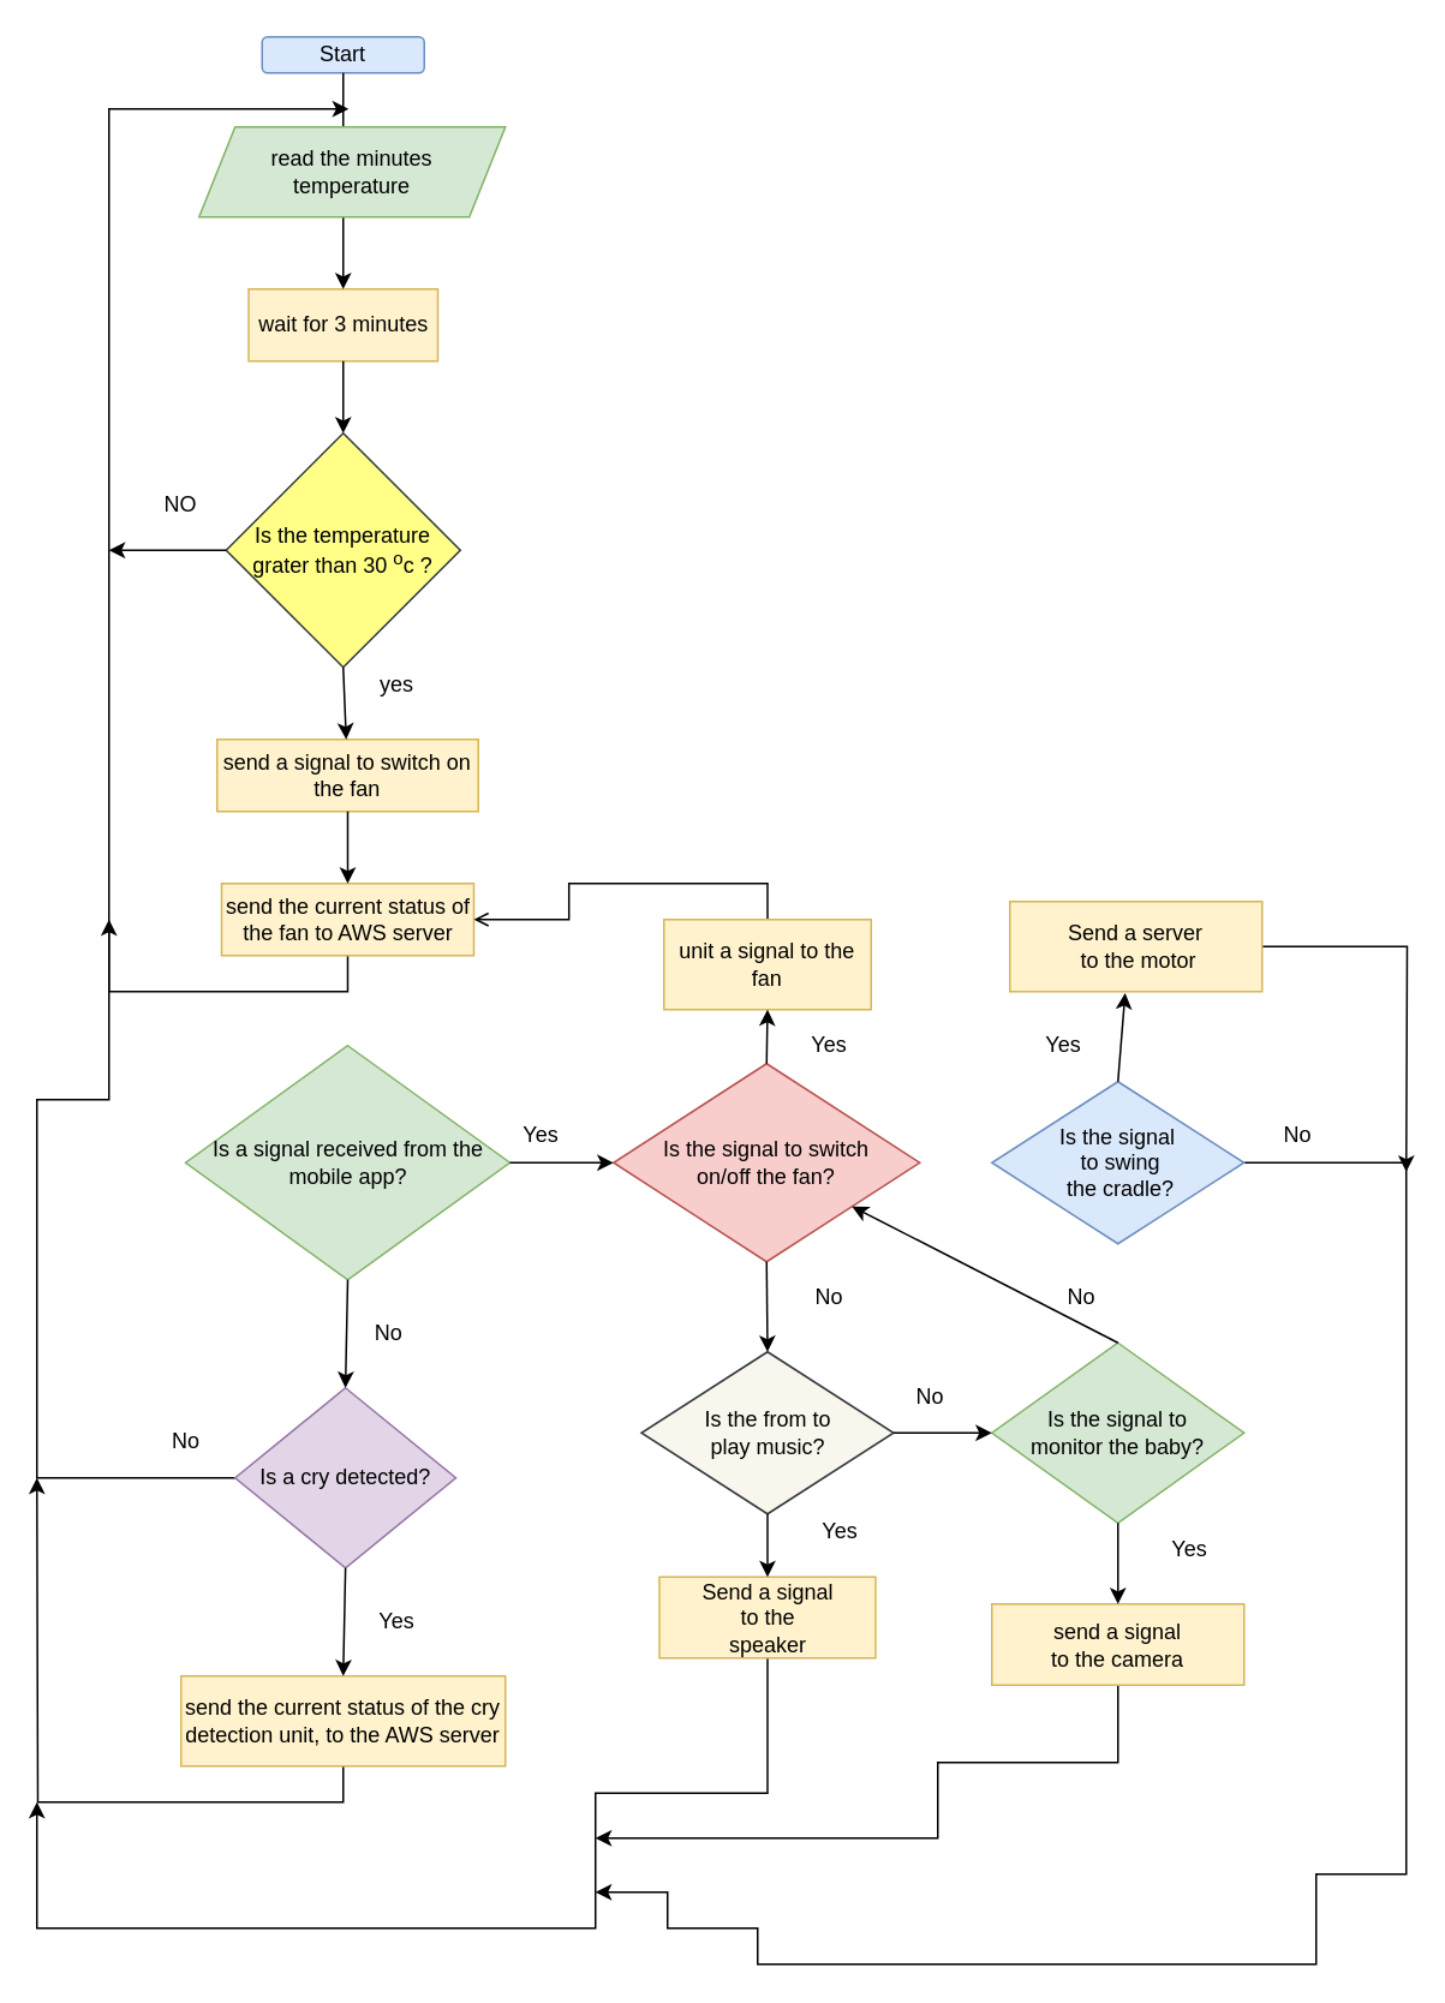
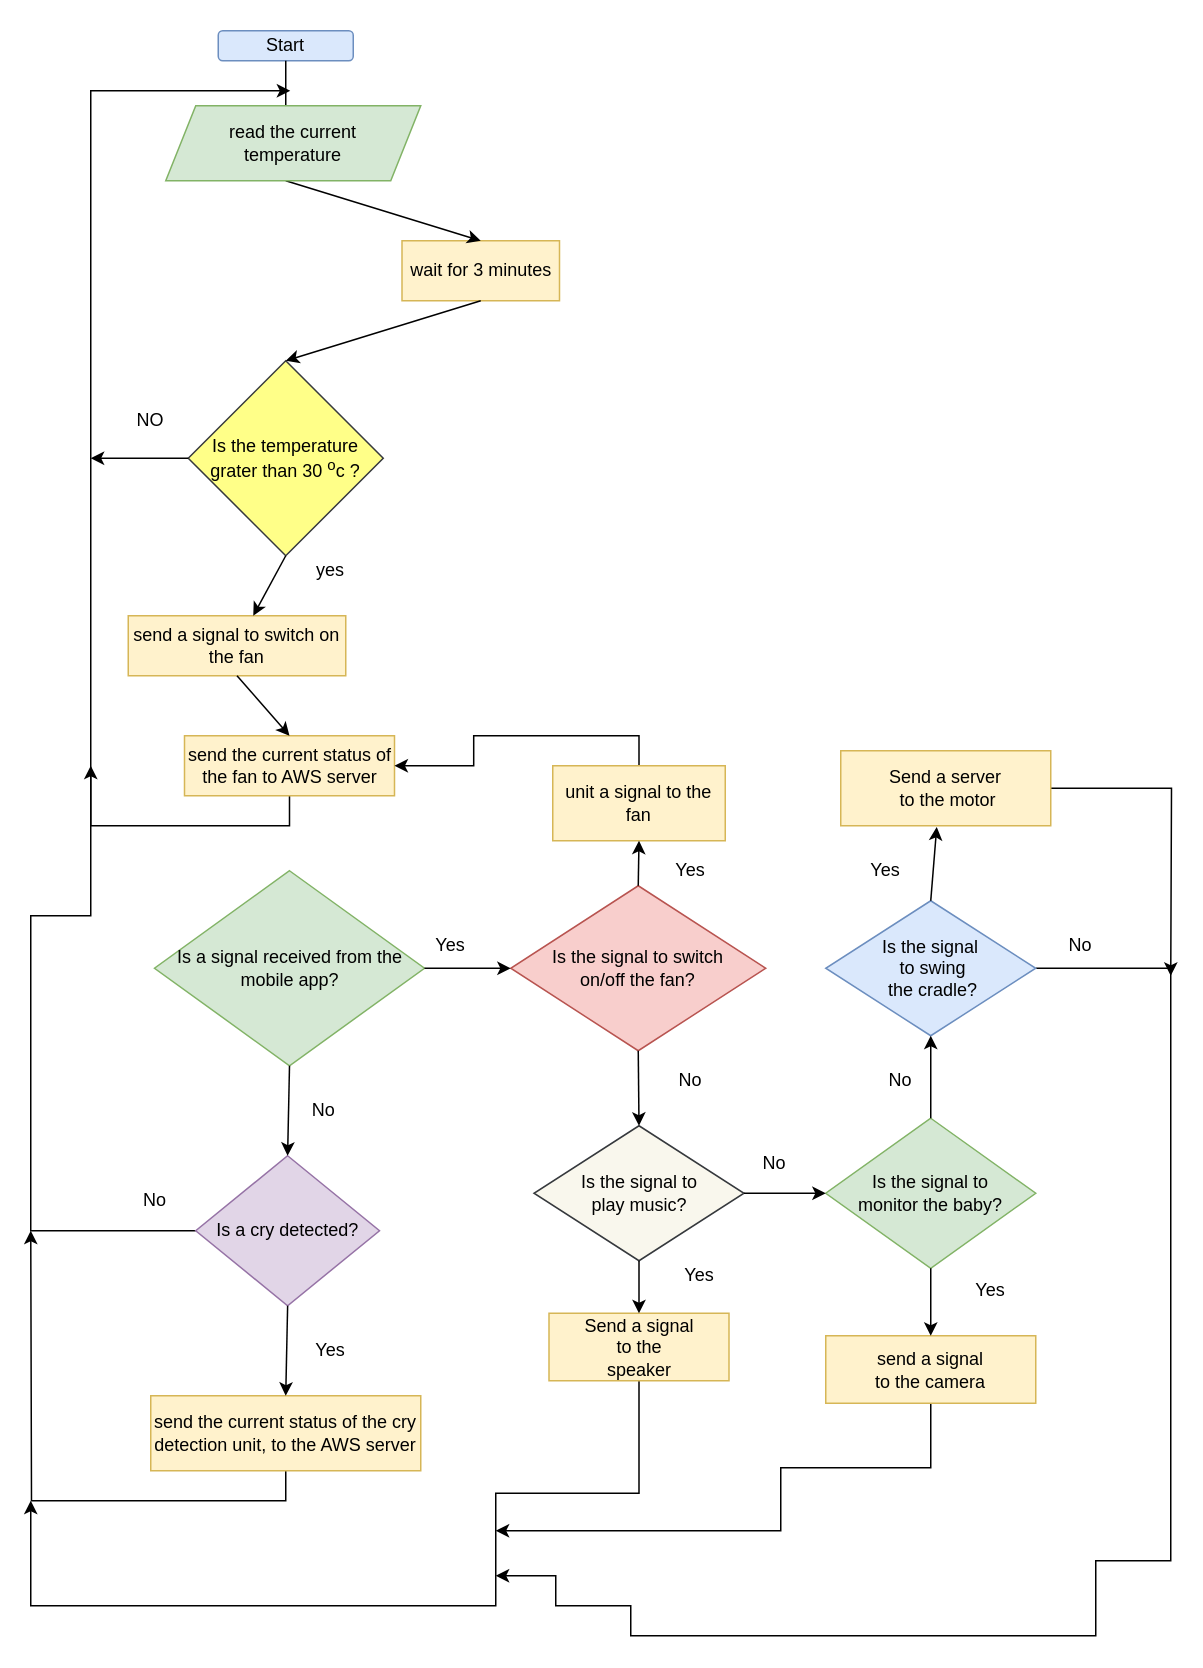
  <mxCell id="0" />
  <mxCell id="1" parent="0" />
  <mxCell id="2" value="Start" style="rounded=1;whiteSpace=wrap;html=1;fillColor=#dae8fc;strokeColor=#6c8ebf;" parent="1" vertex="1"><mxGeometry x="145" y="20" width="90" height="20" as="geometry" /></mxCell>
- <mxCell id="3" value="wait for 3 minutes" style="rounded=0;whiteSpace=wrap;html=1;fillColor=#fff2cc;strokeColor=#d6b656;" parent="1" vertex="1"><mxGeometry x="137.5" y="160" width="105" height="40" as="geometry" /></mxCell>
+ <mxCell id="3" value="wait for 3 minutes" style="rounded=0;whiteSpace=wrap;html=1;fillColor=#fff2cc;strokeColor=#d6b656;" parent="1" vertex="1"><mxGeometry x="267.5" y="160" width="105" height="40" as="geometry" /></mxCell>
  <mxCell id="4" value="Is the temperature grater than 30 &lt;sup&gt;o&lt;/sup&gt;c ?" style="rhombus;whiteSpace=wrap;html=1;fillColor=#ffff88;strokeColor=#36393d;" parent="1" vertex="1"><mxGeometry x="125" y="240" width="130" height="130" as="geometry" /></mxCell>
  <mxCell id="5" style="edgeStyle=orthogonalEdgeStyle;rounded=0;orthogonalLoop=1;jettySize=auto;html=1;exitX=0.5;exitY=1;exitDx=0;exitDy=0;" parent="1" source="4" target="4" edge="1"><mxGeometry relative="1" as="geometry" /></mxCell>
  <mxCell id="6" value="" style="endArrow=classic;html=1;exitX=0.5;exitY=1;exitDx=0;exitDy=0;entryX=0.5;entryY=0;entryDx=0;entryDy=0;" parent="1" source="2" edge="1"><mxGeometry width="50" height="50" relative="1" as="geometry"><mxPoint x="400" y="290" as="sourcePoint" /><mxPoint x="190" y="80" as="targetPoint" /></mxGeometry></mxCell>
  <mxCell id="7" value="" style="endArrow=classic;html=1;exitX=0.5;exitY=1;exitDx=0;exitDy=0;entryX=0.5;entryY=0;entryDx=0;entryDy=0;" parent="1" target="3" edge="1"><mxGeometry width="50" height="50" relative="1" as="geometry"><mxPoint x="190" y="120" as="sourcePoint" /><mxPoint x="450" y="240" as="targetPoint" /></mxGeometry></mxCell>
  <mxCell id="8" value="" style="endArrow=classic;html=1;exitX=0.5;exitY=1;exitDx=0;exitDy=0;entryX=0.5;entryY=0;entryDx=0;entryDy=0;" parent="1" source="3" target="4" edge="1"><mxGeometry width="50" height="50" relative="1" as="geometry"><mxPoint x="400" y="290" as="sourcePoint" /><mxPoint x="450" y="240" as="targetPoint" /></mxGeometry></mxCell>
  <mxCell id="9" style="edgeStyle=orthogonalEdgeStyle;rounded=0;orthogonalLoop=1;jettySize=auto;html=1;exitX=0.5;exitY=1;exitDx=0;exitDy=0;" parent="1" source="4" target="4" edge="1"><mxGeometry relative="1" as="geometry" /></mxCell>
- <mxCell id="10" value="send a signal to switch on the fan" style="rounded=0;whiteSpace=wrap;html=1;fillColor=#fff2cc;strokeColor=#d6b656;" parent="1" vertex="1"><mxGeometry x="120" y="410" width="145" height="40" as="geometry" /></mxCell>
+ <mxCell id="10" value="send a signal to switch on the fan" style="rounded=0;whiteSpace=wrap;html=1;fillColor=#fff2cc;strokeColor=#d6b656;" parent="1" vertex="1"><mxGeometry x="85" y="410" width="145" height="40" as="geometry" /></mxCell>
  <mxCell id="11" value="" style="endArrow=classic;html=1;exitX=0.5;exitY=1;exitDx=0;exitDy=0;" parent="1" source="4" target="10" edge="1"><mxGeometry width="50" height="50" relative="1" as="geometry"><mxPoint x="400" y="370" as="sourcePoint" /><mxPoint x="450" y="320" as="targetPoint" /></mxGeometry></mxCell>
  <mxCell id="12" value="yes" style="text;html=1;strokeColor=none;fillColor=none;align=center;verticalAlign=middle;whiteSpace=wrap;rounded=0;" parent="1" vertex="1"><mxGeometry x="200" y="370" width="40" height="20" as="geometry" /></mxCell>
  <mxCell id="13" style="edgeStyle=orthogonalEdgeStyle;rounded=0;orthogonalLoop=1;jettySize=auto;html=1;exitX=0.5;exitY=1;exitDx=0;exitDy=0;" parent="1" source="14" edge="1"><mxGeometry relative="1" as="geometry"><mxPoint x="193" y="60" as="targetPoint" /><Array as="points"><mxPoint x="193" y="550" /><mxPoint x="60" y="550" /></Array></mxGeometry></mxCell>
  <mxCell id="14" value="send the current status of the fan to AWS server" style="rounded=0;whiteSpace=wrap;html=1;fillColor=#fff2cc;strokeColor=#d6b656;" parent="1" vertex="1"><mxGeometry x="122.5" y="490" width="140" height="40" as="geometry" /></mxCell>
  <mxCell id="15" value="" style="endArrow=classic;html=1;exitX=0.5;exitY=1;exitDx=0;exitDy=0;entryX=0.5;entryY=0;entryDx=0;entryDy=0;" parent="1" source="10" target="14" edge="1"><mxGeometry width="50" height="50" relative="1" as="geometry"><mxPoint x="400" y="280" as="sourcePoint" /><mxPoint x="450" y="230" as="targetPoint" /></mxGeometry></mxCell>
  <mxCell id="16" value="Is a signal received from the mobile app?&lt;br&gt;" style="rhombus;whiteSpace=wrap;html=1;fillColor=#d5e8d4;strokeColor=#82b366;" parent="1" vertex="1"><mxGeometry x="102.5" y="580" width="180" height="130" as="geometry" /></mxCell>
  <mxCell id="17" style="edgeStyle=orthogonalEdgeStyle;rounded=0;orthogonalLoop=1;jettySize=auto;html=1;exitX=0;exitY=0.5;exitDx=0;exitDy=0;" parent="1" source="18" edge="1"><mxGeometry relative="1" as="geometry"><mxPoint x="60" y="510" as="targetPoint" /><Array as="points"><mxPoint x="20" y="820" /><mxPoint x="20" y="610" /><mxPoint x="60" y="610" /></Array></mxGeometry></mxCell>
  <mxCell id="18" value="Is a cry detected?" style="rhombus;whiteSpace=wrap;html=1;fillColor=#e1d5e7;strokeColor=#9673a6;" parent="1" vertex="1"><mxGeometry x="130" y="770" width="122.5" height="100" as="geometry" /></mxCell>
  <mxCell id="19" value="" style="endArrow=classic;html=1;exitX=0.5;exitY=1;exitDx=0;exitDy=0;entryX=0.5;entryY=0;entryDx=0;entryDy=0;" parent="1" source="16" target="18" edge="1"><mxGeometry width="50" height="50" relative="1" as="geometry"><mxPoint x="420" y="670" as="sourcePoint" /><mxPoint x="470" y="620" as="targetPoint" /></mxGeometry></mxCell>
  <mxCell id="20" value="No" style="text;html=1;align=center;verticalAlign=middle;resizable=0;points=[];autosize=1;" parent="1" vertex="1"><mxGeometry x="200" y="730" width="30" height="20" as="geometry" /></mxCell>
  <mxCell id="21" value="No" style="text;html=1;strokeColor=none;fillColor=none;align=center;verticalAlign=middle;whiteSpace=wrap;rounded=0;" parent="1" vertex="1"><mxGeometry x="82.5" y="790" width="40" height="20" as="geometry" /></mxCell>
  <mxCell id="22" style="edgeStyle=orthogonalEdgeStyle;rounded=0;orthogonalLoop=1;jettySize=auto;html=1;exitX=0.5;exitY=1;exitDx=0;exitDy=0;" parent="1" source="23" edge="1"><mxGeometry relative="1" as="geometry"><mxPoint x="20" y="820" as="targetPoint" /></mxGeometry></mxCell>
  <mxCell id="23" value="send the current status of the cry detection unit, to the AWS server" style="rounded=0;whiteSpace=wrap;html=1;fillColor=#fff2cc;strokeColor=#d6b656;" parent="1" vertex="1"><mxGeometry x="100" y="930" width="180" height="50" as="geometry" /></mxCell>
  <mxCell id="24" value="" style="endArrow=classic;html=1;exitX=0.5;exitY=1;exitDx=0;exitDy=0;entryX=0.5;entryY=0;entryDx=0;entryDy=0;" parent="1" source="18" target="23" edge="1"><mxGeometry width="50" height="50" relative="1" as="geometry"><mxPoint x="420" y="860" as="sourcePoint" /><mxPoint x="470" y="810" as="targetPoint" /></mxGeometry></mxCell>
  <mxCell id="25" value="Yes" style="text;html=1;strokeColor=none;fillColor=none;align=center;verticalAlign=middle;whiteSpace=wrap;rounded=0;" parent="1" vertex="1"><mxGeometry x="200" y="890" width="40" height="20" as="geometry" /></mxCell>
  <mxCell id="26" value="" style="endArrow=classic;html=1;exitX=0;exitY=0.5;exitDx=0;exitDy=0;" parent="1" source="4" edge="1"><mxGeometry width="50" height="50" relative="1" as="geometry"><mxPoint x="440" y="320" as="sourcePoint" /><mxPoint x="60" y="305" as="targetPoint" /></mxGeometry></mxCell>
  <mxCell id="27" value="NO" style="text;html=1;strokeColor=none;fillColor=none;align=center;verticalAlign=middle;whiteSpace=wrap;rounded=0;" parent="1" vertex="1"><mxGeometry x="80" y="270" width="40" height="20" as="geometry" /></mxCell>
  <mxCell id="28" value="Is the signal to switch &lt;br&gt;on/off the fan?" style="rhombus;whiteSpace=wrap;html=1;fillColor=#f8cecc;strokeColor=#b85450;" parent="1" vertex="1"><mxGeometry x="340" y="590" width="170" height="110" as="geometry" /></mxCell>
  <mxCell id="29" value="" style="endArrow=classic;html=1;exitX=1;exitY=0.5;exitDx=0;exitDy=0;entryX=0;entryY=0.5;entryDx=0;entryDy=0;" parent="1" source="16" target="28" edge="1"><mxGeometry width="50" height="50" relative="1" as="geometry"><mxPoint x="440" y="700" as="sourcePoint" /><mxPoint x="490" y="650" as="targetPoint" /></mxGeometry></mxCell>
  <mxCell id="30" value="Yes" style="text;html=1;strokeColor=none;fillColor=none;align=center;verticalAlign=middle;whiteSpace=wrap;rounded=0;" parent="1" vertex="1"><mxGeometry x="280" y="620" width="40" height="20" as="geometry" /></mxCell>
- <mxCell id="31" style="edgeStyle=orthogonalEdgeStyle;rounded=0;orthogonalLoop=1;jettySize=auto;html=1;exitX=0.5;exitY=0;exitDx=0;exitDy=0;entryX=1;entryY=0.5;entryDx=0;entryDy=0;endArrow=open;" parent="1" source="32" target="14" edge="1"><mxGeometry relative="1" as="geometry" /></mxCell>
+ <mxCell id="31" style="edgeStyle=orthogonalEdgeStyle;rounded=0;orthogonalLoop=1;jettySize=auto;html=1;exitX=0.5;exitY=0;exitDx=0;exitDy=0;entryX=1;entryY=0.5;entryDx=0;entryDy=0;" parent="1" source="32" target="14" edge="1"><mxGeometry relative="1" as="geometry" /></mxCell>
  <mxCell id="32" value="unit a signal to the fan" style="rounded=0;whiteSpace=wrap;html=1;fillColor=#fff2cc;strokeColor=#d6b656;" parent="1" vertex="1"><mxGeometry x="368" y="510" width="115" height="50" as="geometry" /></mxCell>
  <mxCell id="33" value="" style="endArrow=classic;html=1;exitX=0.5;exitY=0;exitDx=0;exitDy=0;entryX=0.5;entryY=1;entryDx=0;entryDy=0;" parent="1" source="28" target="32" edge="1"><mxGeometry width="50" height="50" relative="1" as="geometry"><mxPoint x="440" y="660" as="sourcePoint" /><mxPoint x="490" y="610" as="targetPoint" /></mxGeometry></mxCell>
  <mxCell id="34" value="Yes" style="text;html=1;strokeColor=none;fillColor=none;align=center;verticalAlign=middle;whiteSpace=wrap;rounded=0;" parent="1" vertex="1"><mxGeometry x="440" y="570" width="40" height="20" as="geometry" /></mxCell>
- <mxCell id="35" value="Is the from to &lt;br&gt;play music?" style="rhombus;whiteSpace=wrap;html=1;fillColor=#f9f7ed;strokeColor=#36393d;" parent="1" vertex="1"><mxGeometry x="355.5" y="750" width="140" height="90" as="geometry" /></mxCell>
+ <mxCell id="35" value="Is the signal to &lt;br&gt;play music?" style="rhombus;whiteSpace=wrap;html=1;fillColor=#f9f7ed;strokeColor=#36393d;" parent="1" vertex="1"><mxGeometry x="355.5" y="750" width="140" height="90" as="geometry" /></mxCell>
  <mxCell id="36" value="" style="endArrow=classic;html=1;exitX=0.5;exitY=1;exitDx=0;exitDy=0;entryX=0.5;entryY=0;entryDx=0;entryDy=0;" parent="1" source="28" target="35" edge="1"><mxGeometry width="50" height="50" relative="1" as="geometry"><mxPoint x="440" y="800" as="sourcePoint" /><mxPoint x="490" y="750" as="targetPoint" /></mxGeometry></mxCell>
  <mxCell id="37" style="edgeStyle=orthogonalEdgeStyle;rounded=0;orthogonalLoop=1;jettySize=auto;html=1;" parent="1" source="38" edge="1"><mxGeometry relative="1" as="geometry"><mxPoint x="20" y="1000" as="targetPoint" /><Array as="points"><mxPoint x="426" y="995" /><mxPoint x="330" y="995" /><mxPoint x="330" y="1070" /></Array></mxGeometry></mxCell>
  <mxCell id="38" value="Send a signal&lt;br&gt;&amp;nbsp;to the&amp;nbsp;&lt;br&gt;speaker" style="rounded=0;whiteSpace=wrap;html=1;fillColor=#fff2cc;strokeColor=#d6b656;" parent="1" vertex="1"><mxGeometry x="365.5" y="875" width="120" height="45" as="geometry" /></mxCell>
  <mxCell id="39" value="" style="endArrow=classic;html=1;exitX=0.5;exitY=1;exitDx=0;exitDy=0;entryX=0.5;entryY=0;entryDx=0;entryDy=0;" parent="1" source="35" target="38" edge="1"><mxGeometry width="50" height="50" relative="1" as="geometry"><mxPoint x="440" y="860" as="sourcePoint" /><mxPoint x="490" y="810" as="targetPoint" /></mxGeometry></mxCell>
  <mxCell id="40" value="No" style="text;html=1;strokeColor=none;fillColor=none;align=center;verticalAlign=middle;whiteSpace=wrap;rounded=0;" parent="1" vertex="1"><mxGeometry x="440" y="710" width="40" height="20" as="geometry" /></mxCell>
  <mxCell id="41" value="Yes" style="text;html=1;strokeColor=none;fillColor=none;align=center;verticalAlign=middle;whiteSpace=wrap;rounded=0;" parent="1" vertex="1"><mxGeometry x="445.5" y="840" width="40" height="20" as="geometry" /></mxCell>
  <mxCell id="42" value="Is the signal to &lt;br&gt;monitor the baby?" style="rhombus;whiteSpace=wrap;html=1;fillColor=#d5e8d4;strokeColor=#82b366;" parent="1" vertex="1"><mxGeometry x="550" y="745" width="140" height="100" as="geometry" /></mxCell>
  <mxCell id="43" value="" style="endArrow=classic;html=1;exitX=1;exitY=0.5;exitDx=0;exitDy=0;entryX=0;entryY=0.5;entryDx=0;entryDy=0;" parent="1" source="35" target="42" edge="1"><mxGeometry width="50" height="50" relative="1" as="geometry"><mxPoint x="440" y="710" as="sourcePoint" /><mxPoint x="490" y="660" as="targetPoint" /></mxGeometry></mxCell>
  <mxCell id="44" style="edgeStyle=orthogonalEdgeStyle;rounded=0;orthogonalLoop=1;jettySize=auto;html=1;exitX=0.5;exitY=1;exitDx=0;exitDy=0;" parent="1" source="45" edge="1"><mxGeometry relative="1" as="geometry"><mxPoint x="330" y="1020" as="targetPoint" /><Array as="points"><mxPoint x="620" y="978" /><mxPoint x="520" y="978" /><mxPoint x="520" y="1020" /><mxPoint x="430" y="1020" /></Array></mxGeometry></mxCell>
  <mxCell id="45" value="send a signal &lt;br&gt;to the camera" style="rounded=0;whiteSpace=wrap;html=1;fillColor=#fff2cc;strokeColor=#d6b656;" parent="1" vertex="1"><mxGeometry x="550" y="890" width="140" height="45" as="geometry" /></mxCell>
  <mxCell id="46" value="" style="endArrow=classic;html=1;exitX=0.5;exitY=1;exitDx=0;exitDy=0;entryX=0.5;entryY=0;entryDx=0;entryDy=0;" parent="1" source="42" target="45" edge="1"><mxGeometry width="50" height="50" relative="1" as="geometry"><mxPoint x="440" y="800" as="sourcePoint" /><mxPoint x="490" y="750" as="targetPoint" /></mxGeometry></mxCell>
  <mxCell id="47" value="Yes" style="text;html=1;strokeColor=none;fillColor=none;align=center;verticalAlign=middle;whiteSpace=wrap;rounded=0;" parent="1" vertex="1"><mxGeometry x="640" y="850" width="40" height="20" as="geometry" /></mxCell>
  <mxCell id="48" value="No" style="text;html=1;strokeColor=none;fillColor=none;align=center;verticalAlign=middle;whiteSpace=wrap;rounded=0;" parent="1" vertex="1"><mxGeometry x="495.5" y="745" width="40" height="60" as="geometry" /></mxCell>
  <mxCell id="49" style="edgeStyle=orthogonalEdgeStyle;rounded=0;orthogonalLoop=1;jettySize=auto;html=1;exitX=1;exitY=0.5;exitDx=0;exitDy=0;" parent="1" source="50" edge="1"><mxGeometry relative="1" as="geometry"><mxPoint x="330" y="1050" as="targetPoint" /><Array as="points"><mxPoint x="780" y="645" /><mxPoint x="780" y="1040" /><mxPoint x="730" y="1040" /><mxPoint x="730" y="1090" /><mxPoint x="420" y="1090" /><mxPoint x="420" y="1070" /><mxPoint x="370" y="1070" /><mxPoint x="370" y="1050" /></Array></mxGeometry></mxCell>
  <mxCell id="50" value="Is the signal&lt;br&gt;&amp;nbsp;to swing&lt;br&gt;&amp;nbsp;the cradle?" style="rhombus;whiteSpace=wrap;html=1;fillColor=#dae8fc;strokeColor=#6c8ebf;" parent="1" vertex="1"><mxGeometry x="550" y="600" width="140" height="90" as="geometry" /></mxCell>
- <mxCell id="51" value="" style="endArrow=classic;html=1;exitX=0.5;exitY=0;exitDx=0;exitDy=0;" parent="1" source="42" target="28" edge="1"><mxGeometry width="50" height="50" relative="1" as="geometry"><mxPoint x="620" y="740" as="sourcePoint" /><mxPoint x="490" y="650" as="targetPoint" /></mxGeometry></mxCell>
+ <mxCell id="51" value="" style="endArrow=classic;html=1;entryX=0.5;entryY=1;entryDx=0;entryDy=0;exitX=0.5;exitY=0;exitDx=0;exitDy=0;" parent="1" source="42" target="50" edge="1"><mxGeometry width="50" height="50" relative="1" as="geometry"><mxPoint x="620" y="740" as="sourcePoint" /><mxPoint x="490" y="650" as="targetPoint" /></mxGeometry></mxCell>
  <mxCell id="52" value="No" style="text;html=1;strokeColor=none;fillColor=none;align=center;verticalAlign=middle;whiteSpace=wrap;rounded=0;" parent="1" vertex="1"><mxGeometry x="580" y="710" width="40" height="20" as="geometry" /></mxCell>
  <mxCell id="53" style="edgeStyle=orthogonalEdgeStyle;rounded=0;orthogonalLoop=1;jettySize=auto;html=1;exitX=1;exitY=0.5;exitDx=0;exitDy=0;" parent="1" source="54" edge="1"><mxGeometry relative="1" as="geometry"><mxPoint x="780" y="650" as="targetPoint" /></mxGeometry></mxCell>
  <mxCell id="54" value="Send a server&lt;br&gt;&amp;nbsp;to the motor" style="rounded=0;whiteSpace=wrap;html=1;fillColor=#fff2cc;strokeColor=#d6b656;" parent="1" vertex="1"><mxGeometry x="560" y="500" width="140" height="50" as="geometry" /></mxCell>
  <mxCell id="55" value="" style="endArrow=classic;html=1;exitX=0.5;exitY=0;exitDx=0;exitDy=0;entryX=0.457;entryY=1.016;entryDx=0;entryDy=0;entryPerimeter=0;" parent="1" source="50" target="54" edge="1"><mxGeometry width="50" height="50" relative="1" as="geometry"><mxPoint x="440" y="800" as="sourcePoint" /><mxPoint x="490" y="750" as="targetPoint" /></mxGeometry></mxCell>
  <mxCell id="56" value="Yes" style="text;html=1;strokeColor=none;fillColor=none;align=center;verticalAlign=middle;whiteSpace=wrap;rounded=0;" parent="1" vertex="1"><mxGeometry x="570" y="570" width="40" height="20" as="geometry" /></mxCell>
  <mxCell id="57" value="No&lt;br&gt;" style="text;html=1;strokeColor=none;fillColor=none;align=center;verticalAlign=middle;whiteSpace=wrap;rounded=0;" parent="1" vertex="1"><mxGeometry x="700" y="620" width="40" height="20" as="geometry" /></mxCell>
- <mxCell id="58" value="read the minutes &lt;br&gt;temperature" style="shape=parallelogram;perimeter=parallelogramPerimeter;whiteSpace=wrap;html=1;fixedSize=1;fillColor=#d5e8d4;strokeColor=#82b366;" vertex="1" parent="1"><mxGeometry x="110" y="70" width="170" height="50" as="geometry" /></mxCell>
+ <mxCell id="58" value="read the current &lt;br&gt;temperature" style="shape=parallelogram;perimeter=parallelogramPerimeter;whiteSpace=wrap;html=1;fixedSize=1;fillColor=#d5e8d4;strokeColor=#82b366;" vertex="1" parent="1"><mxGeometry x="110" y="70" width="170" height="50" as="geometry" /></mxCell>
